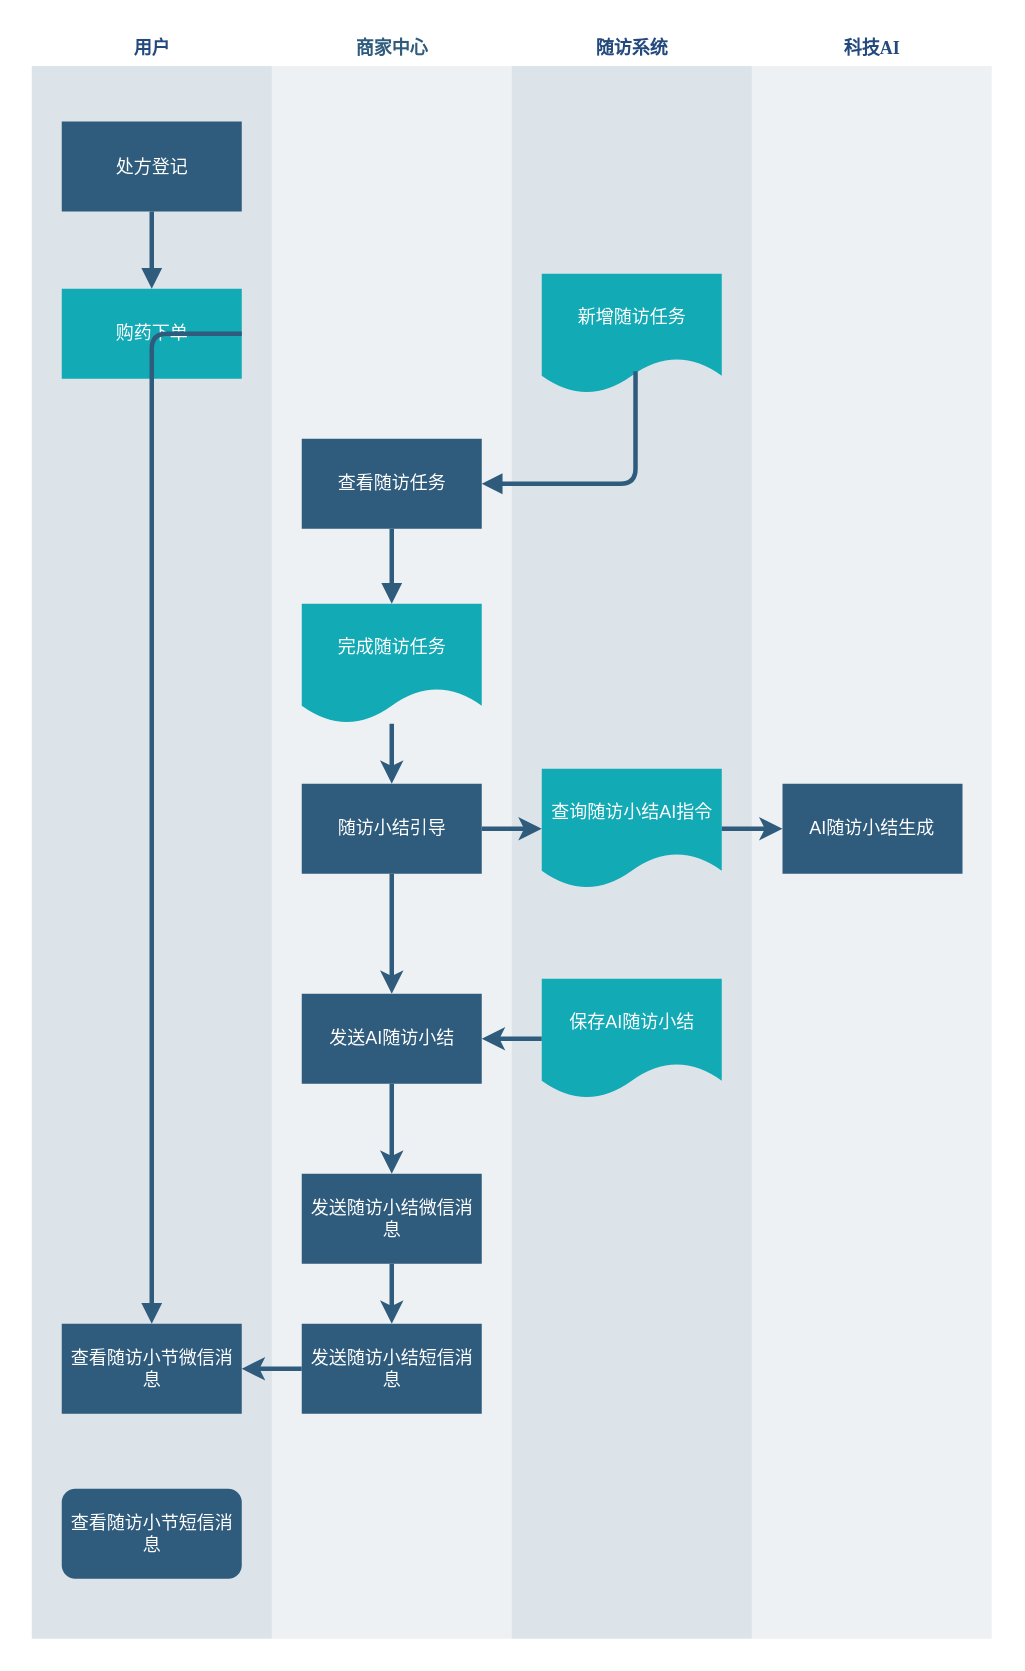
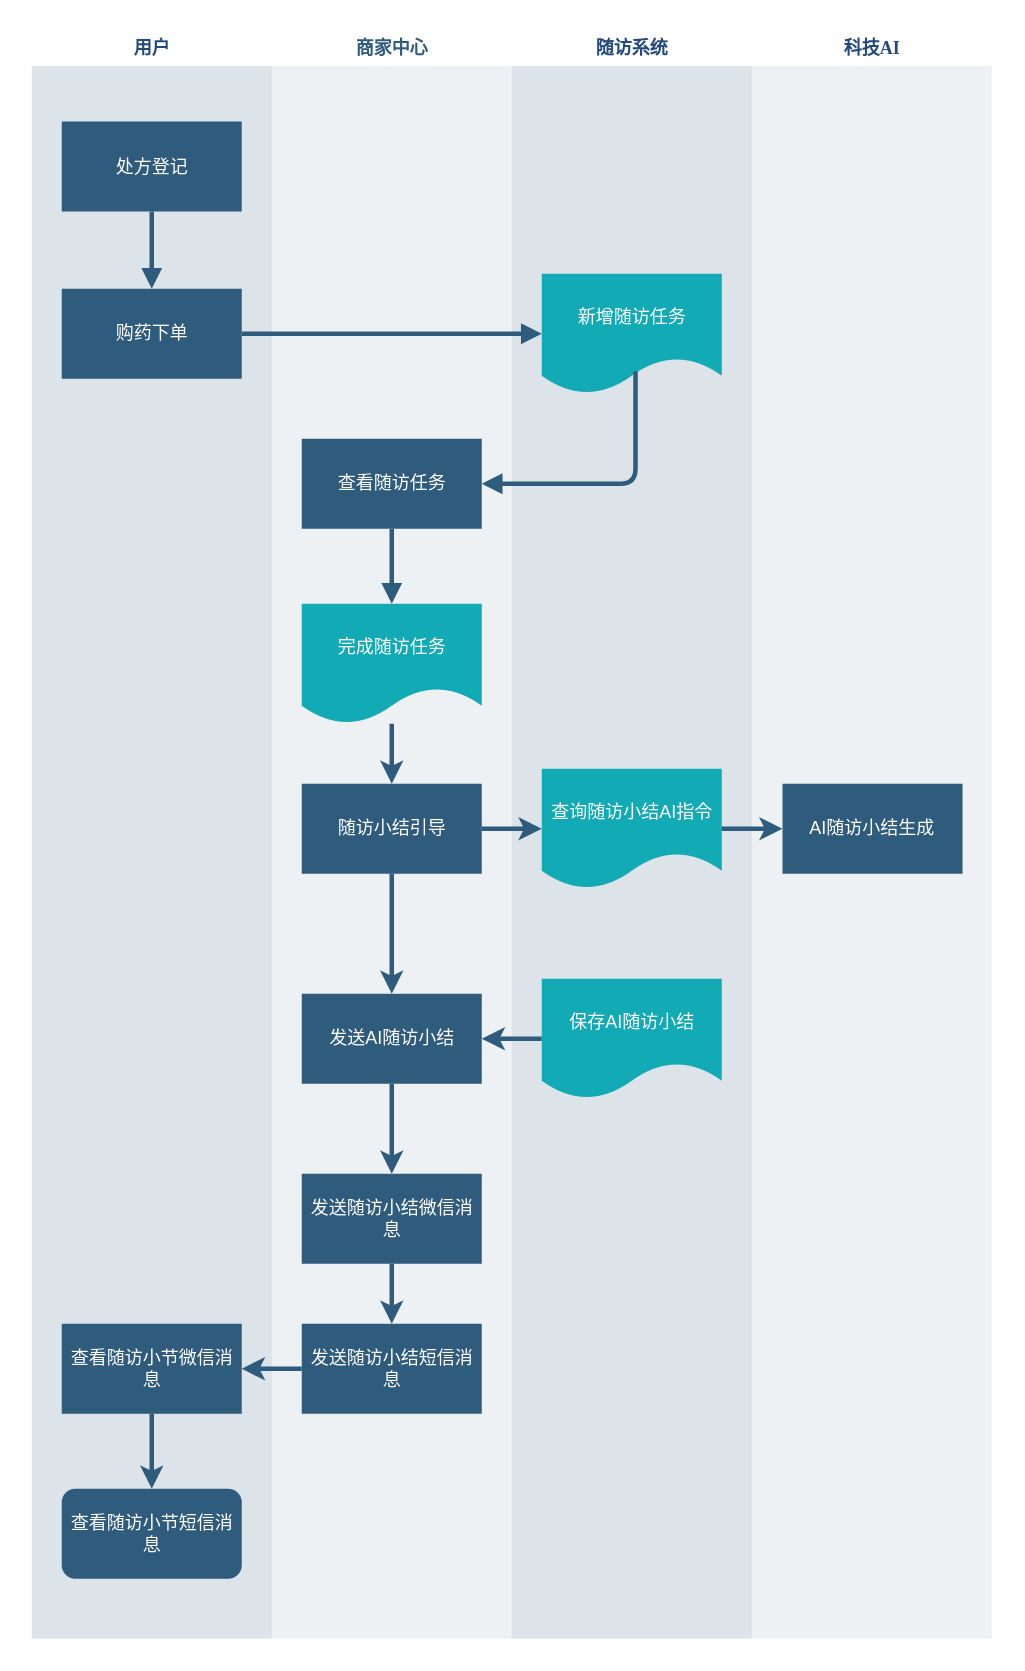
  <mxCell id="0" />
  <mxCell id="1" parent="0" />
  <mxCell id="2" value="&lt;font color=&quot;#23497d&quot;&gt;用户&lt;/font&gt;" style="swimlane;whiteSpace=wrap;fillColor=none;swimlaneFillColor=#BAC8D3;fontColor=#2F5B7C;fontFamily=Tahoma;html=1;strokeColor=none;opacity=50;" parent="1" vertex="1"><mxGeometry x="20.5" y="20.5" width="160" height="1071.5" as="geometry"><mxRectangle x="20" y="20" width="80" height="23" as="alternateBounds" /></mxGeometry></mxCell>
  <mxCell id="3" value="处方登记" style="whiteSpace=wrap;shadow=0;fontColor=#FFFFFF;fontFamily=Helvetica;fontStyle=0;html=1;fontSize=12;plain-purple;strokeColor=none;fillColor=#2f5b7c;gradientColor=none;spacing=6;verticalAlign=middle;" parent="2" vertex="1"><mxGeometry x="20" y="60" width="120" height="60" as="geometry" /></mxCell>
- <mxCell id="4" value="购药下单" style="whiteSpace=wrap;strokeColor=none;fillColor=#12aab5;shadow=0;fontColor=#FFFFFF;fontFamily=Helvetica;fontStyle=0;html=1;fontSize=12;spacing=6;verticalAlign=middle;" parent="2" vertex="1"><mxGeometry x="20" y="171.5" width="120" height="60" as="geometry" /></mxCell>
+ <mxCell id="4" value="购药下单" style="whiteSpace=wrap;strokeColor=none;fillColor=#2f5b7c;shadow=0;fontColor=#FFFFFF;fontFamily=Helvetica;fontStyle=0;html=1;fontSize=12;spacing=6;verticalAlign=middle;" parent="2" vertex="1"><mxGeometry x="20" y="171.5" width="120" height="60" as="geometry" /></mxCell>
  <mxCell id="5" value="" style="edgeStyle=segmentEdgeStyle;strokeColor=#2F5B7C;strokeWidth=3;html=1;endArrow=block;endFill=1;" parent="2" source="3" target="4" edge="1"><mxGeometry width="100" height="100" relative="1" as="geometry"><mxPoint x="160" y="110" as="sourcePoint" /><mxPoint x="260" y="185" as="targetPoint" /></mxGeometry></mxCell>
  <mxCell id="6" value="商家中心" style="swimlane;whiteSpace=wrap;fillColor=none;swimlaneFillColor=#BAC8D3;fontColor=#2F5B7C;fontFamily=Tahoma;html=1;strokeColor=none;opacity=25;" parent="1" vertex="1"><mxGeometry x="180.5" y="20.5" width="160" height="1071.5" as="geometry"><mxRectangle x="20" y="20" width="80" height="23" as="alternateBounds" /></mxGeometry></mxCell>
  <mxCell id="7" value="查看随访任务" style="whiteSpace=wrap;shadow=0;fontColor=#FFFFFF;fontFamily=Helvetica;fontStyle=0;html=1;fontSize=12;plain-purple;strokeColor=none;fillColor=#2f5b7c;gradientColor=none;spacing=6;verticalAlign=middle;" parent="6" vertex="1"><mxGeometry x="20" y="271.5" width="120" height="60" as="geometry" /></mxCell>
  <mxCell id="8" value="" style="edgeStyle=orthogonalEdgeStyle;rounded=1;orthogonalLoop=1;jettySize=auto;html=1;strokeWidth=3;strokeColor=#2F5B7C;" edge="1" parent="6" source="9" target="12"><mxGeometry relative="1" as="geometry" /></mxCell>
  <mxCell id="9" value="完成随访任务&lt;br&gt; " style="shape=document;whiteSpace=wrap;verticalAlign=middle;strokeColor=none;fillColor=#12aab5;shadow=0;fontColor=#FFFFFF;fontFamily=Helvetica;fontStyle=0;html=1;fontSize=12;spacing=6;spacingBottom=22;" parent="6" vertex="1"><mxGeometry x="20" y="381.5" width="120" height="80" as="geometry" /></mxCell>
  <mxCell id="10" value="" style="edgeStyle=segmentEdgeStyle;strokeColor=#2F5B7C;strokeWidth=3;html=1;endArrow=block;endFill=1;" parent="6" source="7" target="9" edge="1"><mxGeometry width="100" height="100" relative="1" as="geometry"><mxPoint x="-10" y="100" as="sourcePoint" /><mxPoint x="90" y="175" as="targetPoint" /></mxGeometry></mxCell>
  <mxCell id="11" value="" style="edgeStyle=orthogonalEdgeStyle;rounded=1;orthogonalLoop=1;jettySize=auto;html=1;strokeColor=#2F5B7C;strokeWidth=3;" edge="1" parent="6" source="12" target="13"><mxGeometry relative="1" as="geometry" /></mxCell>
  <mxCell id="12" value="随访小结引导" style="whiteSpace=wrap;html=1;fillColor=#2f5b7c;strokeColor=none;fontColor=#FFFFFF;shadow=0;fontStyle=0;gradientColor=none;spacing=6;" vertex="1" parent="6"><mxGeometry x="20" y="501.5" width="120" height="60" as="geometry" /></mxCell>
  <mxCell id="13" value="发送AI随访小结" style="whiteSpace=wrap;html=1;fillColor=#2f5b7c;strokeColor=none;fontColor=#FFFFFF;shadow=0;fontStyle=0;gradientColor=none;spacing=6;" vertex="1" parent="6"><mxGeometry x="20" y="641.5" width="120" height="60" as="geometry" /></mxCell>
  <mxCell id="14" value="&lt;font color=&quot;#23497d&quot;&gt;随访系统&lt;/font&gt;" style="swimlane;whiteSpace=wrap;fillColor=none;swimlaneFillColor=#BAC8D3;fontColor=#2F5B7C;fontFamily=Tahoma;html=1;strokeColor=none;opacity=50;" parent="1" vertex="1"><mxGeometry x="340.5" y="20.5" width="160" height="1071.5" as="geometry"><mxRectangle x="20" y="20" width="80" height="23" as="alternateBounds" /></mxGeometry></mxCell>
  <mxCell id="15" value="新增随访任务" style="shape=document;whiteSpace=wrap;verticalAlign=middle;strokeColor=none;fillColor=#12aab5;shadow=0;fontColor=#FFFFFF;fontFamily=Helvetica;fontStyle=0;html=1;fontSize=12;spacing=6;spacingBottom=22;" parent="14" vertex="1"><mxGeometry x="20" y="161.5" width="120" height="80" as="geometry" /></mxCell>
  <mxCell id="16" value="查询随访小结AI指令" style="shape=document;whiteSpace=wrap;verticalAlign=middle;strokeColor=none;fillColor=#12aab5;shadow=0;fontColor=#FFFFFF;fontFamily=Helvetica;fontStyle=0;html=1;fontSize=12;spacing=6;spacingBottom=22;" parent="14" vertex="1"><mxGeometry x="20" y="491.5" width="120" height="80" as="geometry" /></mxCell>
  <mxCell id="17" value="保存AI随访小结" style="shape=document;whiteSpace=wrap;strokeColor=none;fillColor=#12aab5;shadow=0;fontColor=#FFFFFF;fontFamily=Helvetica;fontStyle=0;html=1;fontSize=12;verticalAlign=middle;spacing=6;spacingBottom=22;" parent="14" vertex="1"><mxGeometry x="20" y="631.5" width="120" height="80" as="geometry" /></mxCell>
  <mxCell id="18" value="&lt;font color=&quot;#23497d&quot;&gt;科技AI&lt;/font&gt;" style="swimlane;whiteSpace=wrap;fillColor=none;swimlaneFillColor=#BAC8D3;fontColor=#2F5B7C;fontFamily=Tahoma;html=1;strokeColor=none;opacity=25;" parent="1" vertex="1"><mxGeometry x="500.5" y="20.5" width="160" height="1071.5" as="geometry"><mxRectangle x="20" y="20" width="80" height="23" as="alternateBounds" /></mxGeometry></mxCell>
  <mxCell id="19" value="AI随访小结生成" style="whiteSpace=wrap;strokeColor=none;fillColor=#2f5b7c;shadow=0;fontColor=#FFFFFF;fontFamily=Helvetica;fontStyle=0;html=1;fontSize=12;spacing=6;verticalAlign=middle;" parent="18" vertex="1"><mxGeometry x="20.5" y="501.5" width="120" height="60" as="geometry" /></mxCell>
- <mxCell id="20" value="" style="edgeStyle=segmentEdgeStyle;strokeColor=#2F5B7C;strokeWidth=3;html=1;endArrow=block;endFill=1;exitX=1;exitY=0.5;exitDx=0;exitDy=0;" parent="1" source="4" target="31" edge="1"><mxGeometry x="164.5" y="178.5" width="100" height="100" as="geometry"><mxPoint x="170.5" y="120.5" as="sourcePoint" /><mxPoint x="270.5" y="195.5" as="targetPoint" /></mxGeometry></mxCell>
+ <mxCell id="20" value="" style="edgeStyle=segmentEdgeStyle;strokeColor=#2F5B7C;strokeWidth=3;html=1;endArrow=block;endFill=1;exitX=1;exitY=0.5;exitDx=0;exitDy=0;entryX=0;entryY=0.5;entryDx=0;entryDy=0;" parent="1" source="4" target="15" edge="1"><mxGeometry x="164.5" y="178.5" width="100" height="100" as="geometry"><mxPoint x="170.5" y="120.5" as="sourcePoint" /><mxPoint x="270.5" y="195.5" as="targetPoint" /></mxGeometry></mxCell>
  <mxCell id="21" value="" style="edgeStyle=segmentEdgeStyle;strokeColor=#2F5B7C;strokeWidth=3;html=1;endArrow=block;endFill=1;exitX=0.521;exitY=0.813;exitDx=0;exitDy=0;exitPerimeter=0;entryX=1;entryY=0.5;entryDx=0;entryDy=0;" parent="1" source="15" target="7" edge="1"><mxGeometry x="324.5" y="283.5" width="100" height="100" as="geometry"><mxPoint x="450.5" y="230.5" as="sourcePoint" /><mxPoint x="550.5" y="130.5" as="targetPoint" /><Array as="points"><mxPoint x="423" y="322" /></Array></mxGeometry></mxCell>
  <mxCell id="22" value="" style="edgeStyle=orthogonalEdgeStyle;rounded=1;orthogonalLoop=1;jettySize=auto;html=1;strokeColor=#2F5B7C;strokeWidth=3;" edge="1" parent="1" source="12" target="16"><mxGeometry relative="1" as="geometry" /></mxCell>
  <mxCell id="23" value="" style="edgeStyle=orthogonalEdgeStyle;rounded=1;orthogonalLoop=1;jettySize=auto;html=1;strokeColor=#2F5B7C;strokeWidth=3;" edge="1" parent="1" source="16" target="19"><mxGeometry relative="1" as="geometry" /></mxCell>
  <mxCell id="24" value="" style="edgeStyle=orthogonalEdgeStyle;rounded=1;orthogonalLoop=1;jettySize=auto;html=1;strokeWidth=3;strokeColor=#2F5B7C;" edge="1" parent="1" source="17" target="13"><mxGeometry relative="1" as="geometry" /></mxCell>
  <mxCell id="25" value="" style="edgeStyle=orthogonalEdgeStyle;rounded=0;orthogonalLoop=1;jettySize=auto;html=1;strokeColor=#2F5B7C;strokeWidth=3;" edge="1" parent="1" source="26" target="29"><mxGeometry relative="1" as="geometry" /></mxCell>
  <mxCell id="26" value="发送随访小结微信消息" style="whiteSpace=wrap;strokeColor=none;fillColor=#2f5b7c;shadow=0;fontColor=#FFFFFF;fontFamily=Helvetica;fontStyle=0;html=1;fontSize=12;spacing=6;verticalAlign=middle;" parent="1" vertex="1"><mxGeometry x="200.5" y="782" width="120" height="60" as="geometry" /></mxCell>
  <mxCell id="27" value="" style="edgeStyle=orthogonalEdgeStyle;rounded=1;orthogonalLoop=1;jettySize=auto;html=1;strokeColor=#2F5B7C;strokeWidth=3;" edge="1" parent="1" source="13" target="26"><mxGeometry relative="1" as="geometry" /></mxCell>
  <mxCell id="28" value="" style="edgeStyle=orthogonalEdgeStyle;rounded=1;orthogonalLoop=1;jettySize=auto;html=1;strokeColor=#2F5B7C;strokeWidth=3;" edge="1" parent="1" source="29" target="31"><mxGeometry relative="1" as="geometry" /></mxCell>
  <mxCell id="29" value="发送随访小结短信消息" style="whiteSpace=wrap;html=1;fillColor=#2f5b7c;strokeColor=none;fontColor=#FFFFFF;shadow=0;fontStyle=0;spacing=6;" vertex="1" parent="1"><mxGeometry x="200.5" y="882" width="120" height="60" as="geometry" /></mxCell>
+ <mxCell id="30" value="" style="edgeStyle=orthogonalEdgeStyle;rounded=1;orthogonalLoop=1;jettySize=auto;html=1;strokeColor=#2F5B7C;strokeWidth=3;" edge="1" parent="1" source="31" target="32"><mxGeometry relative="1" as="geometry" /></mxCell>
  <mxCell id="31" value="查看随访小节微信消息" style="whiteSpace=wrap;html=1;fillColor=#2f5b7c;strokeColor=none;fontColor=#FFFFFF;shadow=0;fontStyle=0;spacing=6;" vertex="1" parent="1"><mxGeometry x="40.5" y="882" width="120" height="60" as="geometry" /></mxCell>
  <mxCell id="32" value="查看随访小节短信消息" style="whiteSpace=wrap;html=1;fillColor=#2f5b7c;strokeColor=none;fontColor=#FFFFFF;shadow=0;fontStyle=0;spacing=6;rounded=1;" vertex="1" parent="1"><mxGeometry x="40.5" y="992" width="120" height="60" as="geometry" /></mxCell>
